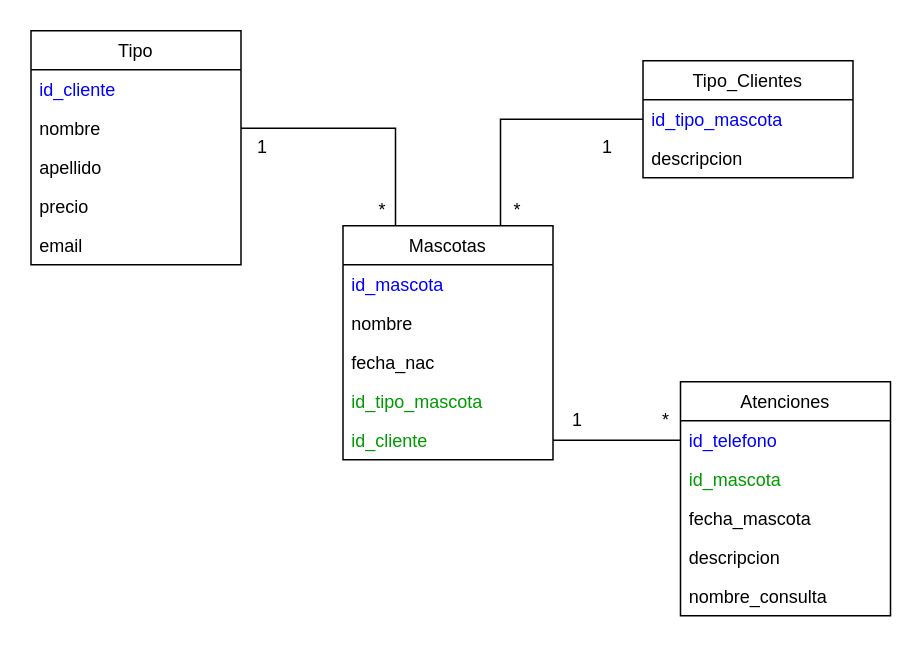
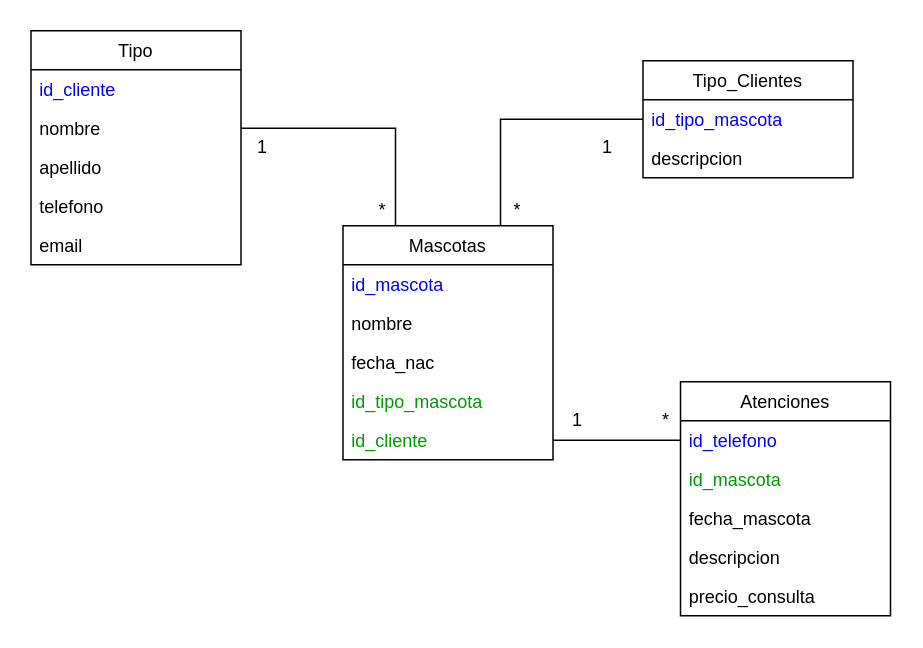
  <mxCell id="0" />
  <mxCell id="1" parent="0" />
  <mxCell id="2" value="Tipo" style="swimlane;fontStyle=0;childLayout=stackLayout;horizontal=1;startSize=26;fillColor=none;horizontalStack=0;resizeParent=1;resizeParentMax=0;resizeLast=0;collapsible=1;marginBottom=0;" vertex="1" parent="1"><mxGeometry x="20" y="20" width="140" height="156" as="geometry" /></mxCell>
  <mxCell id="3" value="id_cliente" style="text;strokeColor=none;fillColor=none;align=left;verticalAlign=top;spacingLeft=4;spacingRight=4;overflow=hidden;rotatable=0;points=[[0,0.5],[1,0.5]];portConstraint=eastwest;fontColor=#0000FF;" vertex="1" parent="2"><mxGeometry y="26" width="140" height="26" as="geometry" /></mxCell>
  <mxCell id="4" value="nombre" style="text;strokeColor=none;fillColor=none;align=left;verticalAlign=top;spacingLeft=4;spacingRight=4;overflow=hidden;rotatable=0;points=[[0,0.5],[1,0.5]];portConstraint=eastwest;" vertex="1" parent="2"><mxGeometry y="52" width="140" height="26" as="geometry" /></mxCell>
  <mxCell id="5" value="apellido" style="text;strokeColor=none;fillColor=none;align=left;verticalAlign=top;spacingLeft=4;spacingRight=4;overflow=hidden;rotatable=0;points=[[0,0.5],[1,0.5]];portConstraint=eastwest;" vertex="1" parent="2"><mxGeometry y="78" width="140" height="26" as="geometry" /></mxCell>
- <mxCell id="6" value="precio" style="text;strokeColor=none;fillColor=none;align=left;verticalAlign=top;spacingLeft=4;spacingRight=4;overflow=hidden;rotatable=0;points=[[0,0.5],[1,0.5]];portConstraint=eastwest;" vertex="1" parent="2"><mxGeometry y="104" width="140" height="26" as="geometry" /></mxCell>
+ <mxCell id="6" value="telefono" style="text;strokeColor=none;fillColor=none;align=left;verticalAlign=top;spacingLeft=4;spacingRight=4;overflow=hidden;rotatable=0;points=[[0,0.5],[1,0.5]];portConstraint=eastwest;" vertex="1" parent="2"><mxGeometry y="104" width="140" height="26" as="geometry" /></mxCell>
  <mxCell id="7" value="email" style="text;strokeColor=none;fillColor=none;align=left;verticalAlign=top;spacingLeft=4;spacingRight=4;overflow=hidden;rotatable=0;points=[[0,0.5],[1,0.5]];portConstraint=eastwest;" vertex="1" parent="2"><mxGeometry y="130" width="140" height="26" as="geometry" /></mxCell>
  <mxCell id="8" style="edgeStyle=orthogonalEdgeStyle;rounded=0;orthogonalLoop=1;jettySize=auto;html=1;exitX=0.75;exitY=0;exitDx=0;exitDy=0;entryX=0;entryY=0.5;entryDx=0;entryDy=0;endArrow=none;endFill=0;" edge="1" parent="1" source="9" target="22"><mxGeometry relative="1" as="geometry" /></mxCell>
  <mxCell id="9" value="Mascotas" style="swimlane;fontStyle=0;childLayout=stackLayout;horizontal=1;startSize=26;fillColor=none;horizontalStack=0;resizeParent=1;resizeParentMax=0;resizeLast=0;collapsible=1;marginBottom=0;" vertex="1" parent="1"><mxGeometry x="228" y="150" width="140" height="156" as="geometry" /></mxCell>
  <mxCell id="10" value="id_mascota" style="text;strokeColor=none;fillColor=none;align=left;verticalAlign=top;spacingLeft=4;spacingRight=4;overflow=hidden;rotatable=0;points=[[0,0.5],[1,0.5]];portConstraint=eastwest;fontColor=#0000FF;" vertex="1" parent="9"><mxGeometry y="26" width="140" height="26" as="geometry" /></mxCell>
  <mxCell id="11" value="nombre" style="text;strokeColor=none;fillColor=none;align=left;verticalAlign=top;spacingLeft=4;spacingRight=4;overflow=hidden;rotatable=0;points=[[0,0.5],[1,0.5]];portConstraint=eastwest;" vertex="1" parent="9"><mxGeometry y="52" width="140" height="26" as="geometry" /></mxCell>
  <mxCell id="12" value="fecha_nac" style="text;strokeColor=none;fillColor=none;align=left;verticalAlign=top;spacingLeft=4;spacingRight=4;overflow=hidden;rotatable=0;points=[[0,0.5],[1,0.5]];portConstraint=eastwest;" vertex="1" parent="9"><mxGeometry y="78" width="140" height="26" as="geometry" /></mxCell>
  <mxCell id="13" value="id_tipo_mascota" style="text;strokeColor=none;fillColor=none;align=left;verticalAlign=top;spacingLeft=4;spacingRight=4;overflow=hidden;rotatable=0;points=[[0,0.5],[1,0.5]];portConstraint=eastwest;fontColor=#009900;" vertex="1" parent="9"><mxGeometry y="104" width="140" height="26" as="geometry" /></mxCell>
  <mxCell id="14" value="id_cliente" style="text;strokeColor=none;fillColor=none;align=left;verticalAlign=top;spacingLeft=4;spacingRight=4;overflow=hidden;rotatable=0;points=[[0,0.5],[1,0.5]];portConstraint=eastwest;fontColor=#009900;" vertex="1" parent="9"><mxGeometry y="130" width="140" height="26" as="geometry" /></mxCell>
  <mxCell id="15" value="Atenciones" style="swimlane;fontStyle=0;childLayout=stackLayout;horizontal=1;startSize=26;fillColor=none;horizontalStack=0;resizeParent=1;resizeParentMax=0;resizeLast=0;collapsible=1;marginBottom=0;" vertex="1" parent="1"><mxGeometry x="453" y="254" width="140" height="156" as="geometry" /></mxCell>
  <mxCell id="16" value="id_telefono" style="text;strokeColor=none;fillColor=none;align=left;verticalAlign=top;spacingLeft=4;spacingRight=4;overflow=hidden;rotatable=0;points=[[0,0.5],[1,0.5]];portConstraint=eastwest;fontColor=#0000FF;" vertex="1" parent="15"><mxGeometry y="26" width="140" height="26" as="geometry" /></mxCell>
  <mxCell id="17" value="id_mascota" style="text;strokeColor=none;fillColor=none;align=left;verticalAlign=top;spacingLeft=4;spacingRight=4;overflow=hidden;rotatable=0;points=[[0,0.5],[1,0.5]];portConstraint=eastwest;fontColor=#009900;" vertex="1" parent="15"><mxGeometry y="52" width="140" height="26" as="geometry" /></mxCell>
  <mxCell id="18" value="fecha_mascota" style="text;strokeColor=none;fillColor=none;align=left;verticalAlign=top;spacingLeft=4;spacingRight=4;overflow=hidden;rotatable=0;points=[[0,0.5],[1,0.5]];portConstraint=eastwest;" vertex="1" parent="15"><mxGeometry y="78" width="140" height="26" as="geometry" /></mxCell>
  <mxCell id="19" value="descripcion" style="text;strokeColor=none;fillColor=none;align=left;verticalAlign=top;spacingLeft=4;spacingRight=4;overflow=hidden;rotatable=0;points=[[0,0.5],[1,0.5]];portConstraint=eastwest;" vertex="1" parent="15"><mxGeometry y="104" width="140" height="26" as="geometry" /></mxCell>
- <mxCell id="20" value="nombre_consulta" style="text;strokeColor=none;fillColor=none;align=left;verticalAlign=top;spacingLeft=4;spacingRight=4;overflow=hidden;rotatable=0;points=[[0,0.5],[1,0.5]];portConstraint=eastwest;" vertex="1" parent="15"><mxGeometry y="130" width="140" height="26" as="geometry" /></mxCell>
+ <mxCell id="20" value="precio_consulta" style="text;strokeColor=none;fillColor=none;align=left;verticalAlign=top;spacingLeft=4;spacingRight=4;overflow=hidden;rotatable=0;points=[[0,0.5],[1,0.5]];portConstraint=eastwest;" vertex="1" parent="15"><mxGeometry y="130" width="140" height="26" as="geometry" /></mxCell>
  <mxCell id="21" value="Tipo_Clientes" style="swimlane;fontStyle=0;childLayout=stackLayout;horizontal=1;startSize=26;fillColor=none;horizontalStack=0;resizeParent=1;resizeParentMax=0;resizeLast=0;collapsible=1;marginBottom=0;" vertex="1" parent="1"><mxGeometry x="428" y="40" width="140" height="78" as="geometry" /></mxCell>
  <mxCell id="22" value="id_tipo_mascota" style="text;strokeColor=none;fillColor=none;align=left;verticalAlign=top;spacingLeft=4;spacingRight=4;overflow=hidden;rotatable=0;points=[[0,0.5],[1,0.5]];portConstraint=eastwest;fontColor=#0000FF;" vertex="1" parent="21"><mxGeometry y="26" width="140" height="26" as="geometry" /></mxCell>
  <mxCell id="23" value="descripcion" style="text;strokeColor=none;fillColor=none;align=left;verticalAlign=top;spacingLeft=4;spacingRight=4;overflow=hidden;rotatable=0;points=[[0,0.5],[1,0.5]];portConstraint=eastwest;" vertex="1" parent="21"><mxGeometry y="52" width="140" height="26" as="geometry" /></mxCell>
  <mxCell id="24" style="edgeStyle=orthogonalEdgeStyle;rounded=0;orthogonalLoop=1;jettySize=auto;html=1;exitX=1;exitY=0.5;exitDx=0;exitDy=0;entryX=0.25;entryY=0;entryDx=0;entryDy=0;endArrow=none;endFill=0;" edge="1" parent="1" source="4" target="9"><mxGeometry relative="1" as="geometry" /></mxCell>
  <mxCell id="25" style="edgeStyle=orthogonalEdgeStyle;rounded=0;orthogonalLoop=1;jettySize=auto;html=1;exitX=1;exitY=0.5;exitDx=0;exitDy=0;entryX=0;entryY=0.5;entryDx=0;entryDy=0;endArrow=none;endFill=0;" edge="1" parent="1" source="14" target="16"><mxGeometry relative="1" as="geometry" /></mxCell>
  <mxCell id="26" value="1" style="text;html=1;resizable=0;autosize=1;align=center;verticalAlign=middle;points=[];fillColor=none;strokeColor=none;rounded=0;" vertex="1" parent="1"><mxGeometry x="164" y="88" width="20" height="20" as="geometry" /></mxCell>
  <mxCell id="27" value="1" style="text;html=1;resizable=0;autosize=1;align=center;verticalAlign=middle;points=[];fillColor=none;strokeColor=none;rounded=0;" vertex="1" parent="1"><mxGeometry x="394" y="88" width="20" height="20" as="geometry" /></mxCell>
  <mxCell id="28" value="1" style="text;html=1;resizable=0;autosize=1;align=center;verticalAlign=middle;points=[];fillColor=none;strokeColor=none;rounded=0;" vertex="1" parent="1"><mxGeometry x="374" y="270" width="20" height="20" as="geometry" /></mxCell>
  <mxCell id="29" value="*" style="text;html=1;resizable=0;autosize=1;align=center;verticalAlign=middle;points=[];fillColor=none;strokeColor=none;rounded=0;" vertex="1" parent="1"><mxGeometry x="433" y="270" width="20" height="20" as="geometry" /></mxCell>
  <mxCell id="30" value="*" style="text;html=1;resizable=0;autosize=1;align=center;verticalAlign=middle;points=[];fillColor=none;strokeColor=none;rounded=0;" vertex="1" parent="1"><mxGeometry x="334" y="130" width="20" height="20" as="geometry" /></mxCell>
  <mxCell id="31" value="*" style="text;html=1;resizable=0;autosize=1;align=center;verticalAlign=middle;points=[];fillColor=none;strokeColor=none;rounded=0;" vertex="1" parent="1"><mxGeometry x="244" y="130" width="20" height="20" as="geometry" /></mxCell>
